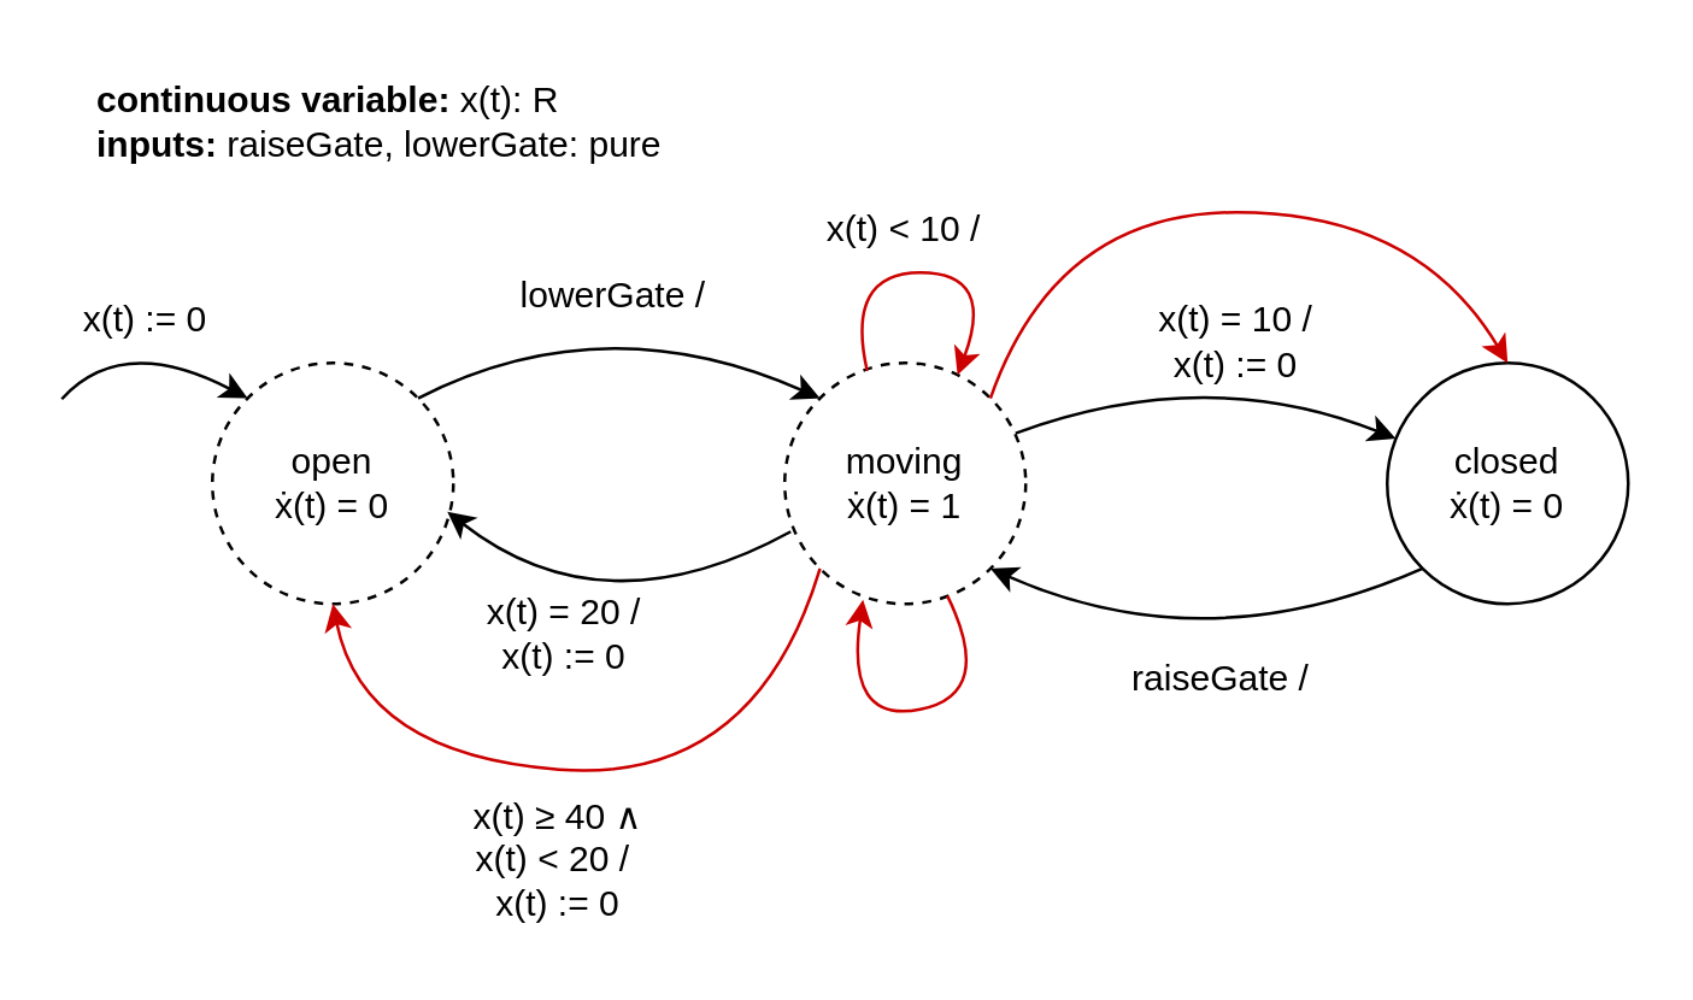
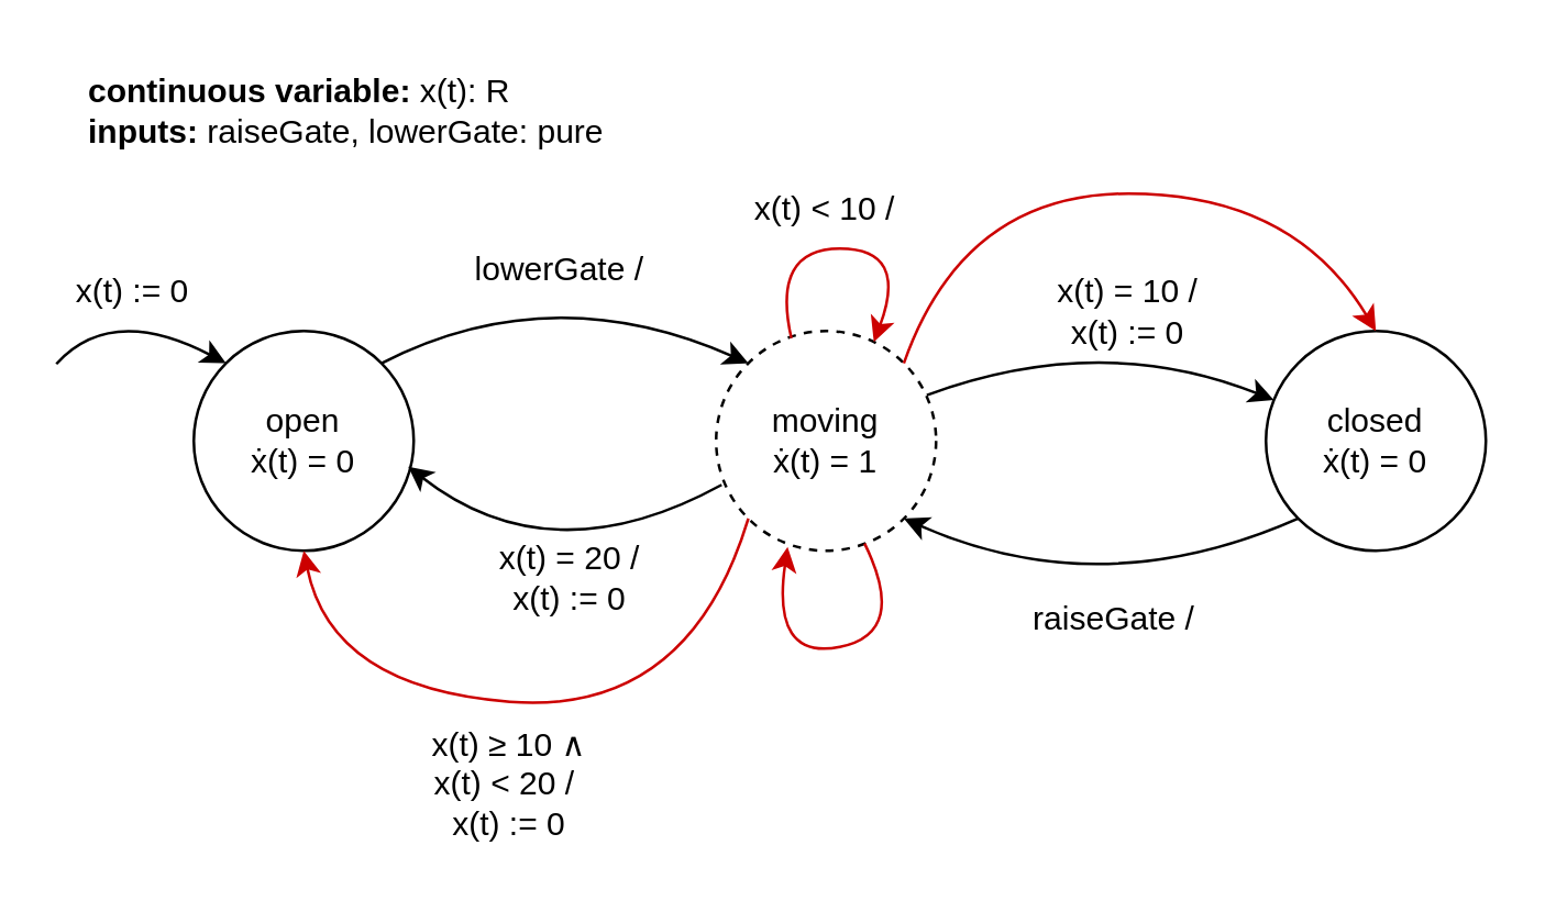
  <mxCell id="0" />
  <mxCell id="1" parent="0" />
  <mxCell id="2" value="&lt;b&gt;continuous variable: &lt;/b&gt;x(t): R&lt;br&gt;&lt;b&gt;inputs:&amp;nbsp;&lt;/b&gt;raiseGate, lowerGate: pure" style="text;html=1;strokeColor=none;fillColor=none;align=left;verticalAlign=middle;whiteSpace=wrap;rounded=0;" parent="1" vertex="1"><mxGeometry x="30" y="20" width="200" height="40" as="geometry" /></mxCell>
- <mxCell id="3" value="open&lt;br&gt;ẋ(t) = 0" style="ellipse;whiteSpace=wrap;html=1;aspect=fixed;dashed=1;" parent="1" vertex="1"><mxGeometry x="70" y="120" width="80" height="80" as="geometry" /></mxCell>
+ <mxCell id="3" value="open&lt;br&gt;ẋ(t) = 0" style="ellipse;whiteSpace=wrap;html=1;aspect=fixed;" parent="1" vertex="1"><mxGeometry x="70" y="120" width="80" height="80" as="geometry" /></mxCell>
  <mxCell id="4" value="moving&lt;br&gt;ẋ(t) = 1" style="ellipse;whiteSpace=wrap;html=1;aspect=fixed;dashed=1;" parent="1" vertex="1"><mxGeometry x="260" y="120" width="80" height="80" as="geometry" /></mxCell>
  <mxCell id="5" value="" style="endArrow=classic;html=1;entryX=0;entryY=0;entryDx=0;entryDy=0;exitX=1;exitY=0;exitDx=0;exitDy=0;curved=1;" parent="1" source="3" target="4" edge="1"><mxGeometry width="50" height="50" relative="1" as="geometry"><mxPoint x="130" y="120" as="sourcePoint" /><mxPoint x="180" y="70" as="targetPoint" /><Array as="points"><mxPoint x="200" y="100" /></Array></mxGeometry></mxCell>
  <mxCell id="6" value="" style="endArrow=classic;html=1;curved=1;exitX=0.025;exitY=0.7;exitDx=0;exitDy=0;exitPerimeter=0;entryX=0.975;entryY=0.617;entryDx=0;entryDy=0;entryPerimeter=0;" parent="1" source="4" target="3" edge="1"><mxGeometry width="50" height="50" relative="1" as="geometry"><mxPoint x="230" y="160" as="sourcePoint" /><mxPoint x="160" y="230" as="targetPoint" /><Array as="points"><mxPoint x="200" y="210" /></Array></mxGeometry></mxCell>
  <mxCell id="7" value="lowerGate /&amp;nbsp;" style="text;html=1;strokeColor=none;fillColor=none;align=center;verticalAlign=middle;whiteSpace=wrap;rounded=0;" parent="1" vertex="1"><mxGeometry x="165" y="78" width="80" height="40" as="geometry" /></mxCell>
  <mxCell id="8" value="raiseGate /" style="text;html=1;strokeColor=none;fillColor=none;align=center;verticalAlign=middle;whiteSpace=wrap;rounded=0;" parent="1" vertex="1"><mxGeometry x="365" y="210" width="80" height="30" as="geometry" /></mxCell>
  <mxCell id="9" value="" style="endArrow=classic;html=1;entryX=0;entryY=0;entryDx=0;entryDy=0;curved=1;" parent="1" target="3" edge="1"><mxGeometry width="50" height="50" relative="1" as="geometry"><mxPoint x="20" y="132" as="sourcePoint" /><mxPoint x="50" y="75" as="targetPoint" /><Array as="points"><mxPoint x="40" y="110" /></Array></mxGeometry></mxCell>
  <mxCell id="10" value="closed&lt;br&gt;ẋ(t) = 0" style="ellipse;whiteSpace=wrap;html=1;aspect=fixed;" parent="1" vertex="1"><mxGeometry x="460" y="120" width="80" height="80" as="geometry" /></mxCell>
  <mxCell id="11" value="" style="endArrow=classic;html=1;exitX=0.958;exitY=0.292;exitDx=0;exitDy=0;curved=1;exitPerimeter=0;" parent="1" source="4" target="10" edge="1"><mxGeometry width="50" height="50" relative="1" as="geometry"><mxPoint x="360" y="240" as="sourcePoint" /><mxPoint x="410" y="190" as="targetPoint" /><Array as="points"><mxPoint x="400" y="120" /></Array></mxGeometry></mxCell>
  <mxCell id="12" value="x(t) := 0" style="text;html=1;strokeColor=none;fillColor=none;align=center;verticalAlign=middle;whiteSpace=wrap;rounded=0;" parent="1" vertex="1"><mxGeometry x="23" y="96" width="50" height="20" as="geometry" /></mxCell>
  <mxCell id="13" value="" style="endArrow=classic;html=1;entryX=1;entryY=1;entryDx=0;entryDy=0;exitX=0;exitY=1;exitDx=0;exitDy=0;curved=1;" parent="1" source="10" target="4" edge="1"><mxGeometry width="50" height="50" relative="1" as="geometry"><mxPoint x="360" y="200" as="sourcePoint" /><mxPoint x="410" y="150" as="targetPoint" /><Array as="points"><mxPoint x="400" y="220" /></Array></mxGeometry></mxCell>
  <mxCell id="14" value="x(t) = 10 / x(t) := 0" style="text;html=1;strokeColor=none;fillColor=none;align=center;verticalAlign=middle;whiteSpace=wrap;rounded=0;" parent="1" vertex="1"><mxGeometry x="380" y="96" width="60" height="34" as="geometry" /></mxCell>
- <mxCell id="15" value="x(t) = 20 / x(t) := 0" style="text;html=1;strokeColor=none;fillColor=none;align=center;verticalAlign=middle;whiteSpace=wrap;rounded=0;" parent="1" vertex="1"><mxGeometry x="160" y="193" width="54" height="34" as="geometry" /></mxCell>
+ <mxCell id="15" value="x(t) = 20 / x(t) := 0" style="text;html=1;strokeColor=none;fillColor=none;align=center;verticalAlign=middle;whiteSpace=wrap;rounded=0;" parent="1" vertex="1"><mxGeometry x="180" y="193" width="54" height="34" as="geometry" /></mxCell>
  <mxCell id="16" value="" style="endArrow=classic;html=1;strokeColor=#CC0000;curved=1;entryX=0.717;entryY=0.05;entryDx=0;entryDy=0;entryPerimeter=0;exitX=0.342;exitY=0.033;exitDx=0;exitDy=0;exitPerimeter=0;" parent="1" source="4" target="4" edge="1"><mxGeometry width="50" height="50" relative="1" as="geometry"><mxPoint x="270" y="90" as="sourcePoint" /><mxPoint x="338.284" y="79.216" as="targetPoint" /><Array as="points"><mxPoint x="280" y="90" /><mxPoint x="330" y="90" /></Array></mxGeometry></mxCell>
  <mxCell id="17" value="x(t) &amp;lt; 10 /&amp;nbsp;" style="text;html=1;strokeColor=none;fillColor=none;align=center;verticalAlign=middle;whiteSpace=wrap;rounded=0;" parent="1" vertex="1"><mxGeometry x="270" y="67" width="63" height="18" as="geometry" /></mxCell>
  <mxCell id="18" value="" style="endArrow=classic;html=1;exitX=1;exitY=0;exitDx=0;exitDy=0;curved=1;entryX=0.5;entryY=0;entryDx=0;entryDy=0;strokeColor=#CC0000;" parent="1" source="4" target="10" edge="1"><mxGeometry width="50" height="50" relative="1" as="geometry"><mxPoint x="360" y="50.79" as="sourcePoint" /><mxPoint x="486.221" y="52.574" as="targetPoint" /><Array as="points"><mxPoint x="350" y="70" /><mxPoint x="470" y="70" /></Array></mxGeometry></mxCell>
  <mxCell id="19" value="" style="endArrow=classic;html=1;strokeColor=#CC0000;curved=1;exitX=0.675;exitY=0.967;exitDx=0;exitDy=0;exitPerimeter=0;entryX=0.325;entryY=0.983;entryDx=0;entryDy=0;entryPerimeter=0;" parent="1" source="4" target="4" edge="1"><mxGeometry width="50" height="50" relative="1" as="geometry"><mxPoint x="297.36" y="257.64" as="sourcePoint" /><mxPoint x="283" y="230" as="targetPoint" /><Array as="points"><mxPoint x="330" y="230" /><mxPoint x="280" y="240" /></Array></mxGeometry></mxCell>
  <mxCell id="20" value="" style="endArrow=classic;html=1;exitX=0;exitY=1;exitDx=0;exitDy=0;curved=1;entryX=0.5;entryY=1;entryDx=0;entryDy=0;strokeColor=#CC0000;" parent="1" source="4" target="3" edge="1"><mxGeometry width="50" height="50" relative="1" as="geometry"><mxPoint x="78.284" y="311.716" as="sourcePoint" /><mxPoint x="250" y="300" as="targetPoint" /><Array as="points"><mxPoint x="250" y="260" /><mxPoint x="120" y="250" /></Array></mxGeometry></mxCell>
- <mxCell id="21" value="x(t) ≥&amp;nbsp;40 ∧ x(t) &amp;lt; 20 /&amp;nbsp;&lt;br&gt;x(t) := 0" style="text;html=1;strokeColor=none;fillColor=none;align=center;verticalAlign=middle;whiteSpace=wrap;rounded=0;" parent="1" vertex="1"><mxGeometry x="150" y="260" width="70" height="50" as="geometry" /></mxCell>
+ <mxCell id="21" value="x(t) ≥&amp;nbsp;10 ∧ x(t) &amp;lt; 20 /&amp;nbsp;&lt;br&gt;x(t) := 0" style="text;html=1;strokeColor=none;fillColor=none;align=center;verticalAlign=middle;whiteSpace=wrap;rounded=0;" parent="1" vertex="1"><mxGeometry x="150" y="260" width="70" height="50" as="geometry" /></mxCell>
